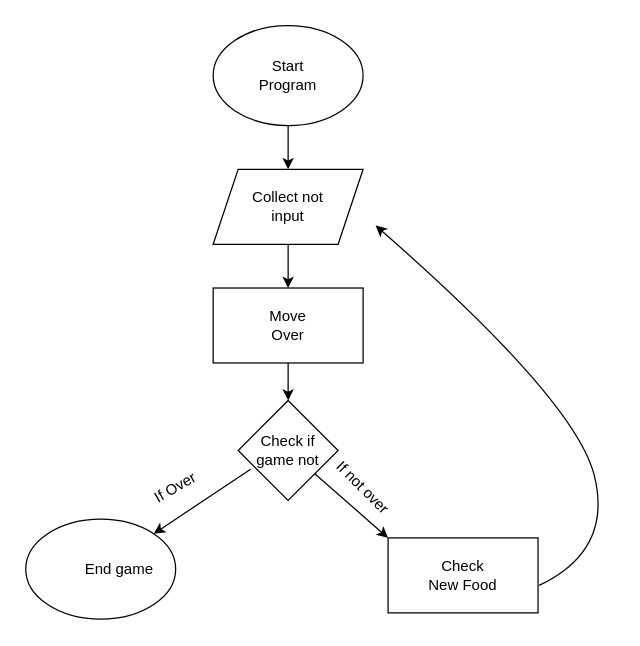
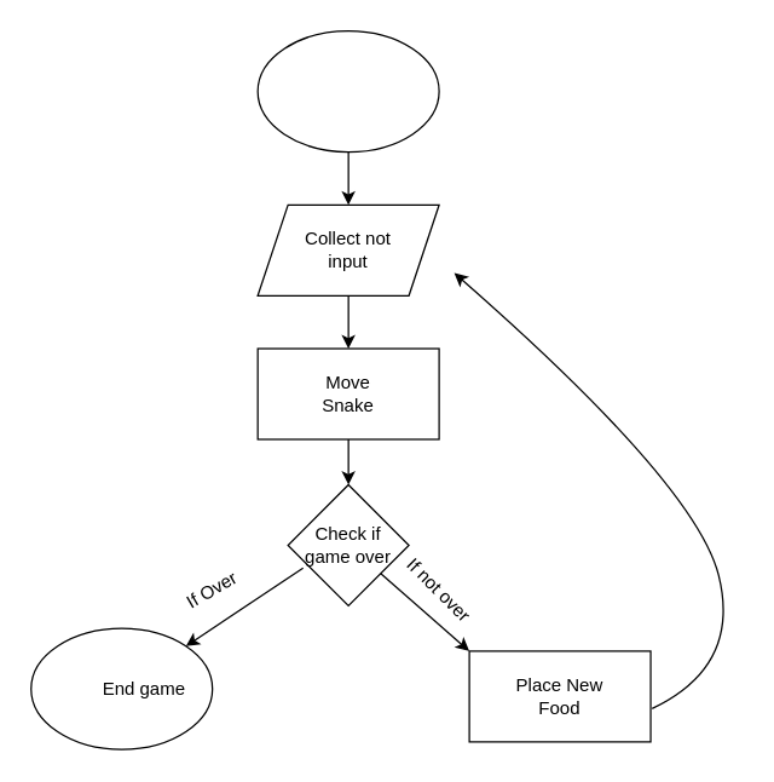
  <mxCell id="0" />
  <mxCell id="1" parent="0" />
  <mxCell id="2" value="" style="ellipse;whiteSpace=wrap;html=1;" vertex="1" parent="1"><mxGeometry x="170" y="20" width="120" height="80" as="geometry" /></mxCell>
- <mxCell id="3" value="Start Program" style="text;html=1;strokeColor=none;fillColor=none;align=center;verticalAlign=middle;whiteSpace=wrap;rounded=0;" vertex="1" parent="1"><mxGeometry x="200" y="45" width="60" height="30" as="geometry" /></mxCell>
  <mxCell id="4" value="" style="rhombus;whiteSpace=wrap;html=1;" vertex="1" parent="1"><mxGeometry x="190" y="320" width="80" height="80" as="geometry" /></mxCell>
  <mxCell id="5" value="" style="rounded=0;whiteSpace=wrap;html=1;" vertex="1" parent="1"><mxGeometry x="170" y="230" width="120" height="60" as="geometry" /></mxCell>
- <mxCell id="6" value="Move Over" style="text;html=1;strokeColor=none;fillColor=none;align=center;verticalAlign=middle;whiteSpace=wrap;rounded=0;" vertex="1" parent="1"><mxGeometry x="200" y="245" width="60" height="30" as="geometry" /></mxCell>
+ <mxCell id="6" value="Move Snake" style="text;html=1;strokeColor=none;fillColor=none;align=center;verticalAlign=middle;whiteSpace=wrap;rounded=0;" vertex="1" parent="1"><mxGeometry x="200" y="245" width="60" height="30" as="geometry" /></mxCell>
  <mxCell id="7" value="" style="shape=parallelogram;perimeter=parallelogramPerimeter;whiteSpace=wrap;html=1;fixedSize=1;" vertex="1" parent="1"><mxGeometry x="170" y="135" width="120" height="60" as="geometry" /></mxCell>
  <mxCell id="8" value="Collect not input" style="text;html=1;strokeColor=none;fillColor=none;align=center;verticalAlign=middle;whiteSpace=wrap;rounded=0;" vertex="1" parent="1"><mxGeometry x="200" y="150" width="60" height="30" as="geometry" /></mxCell>
- <mxCell id="9" value="Check if game not" style="text;html=1;strokeColor=none;fillColor=none;align=center;verticalAlign=middle;whiteSpace=wrap;rounded=0;" vertex="1" parent="1"><mxGeometry x="200" y="345" width="60" height="30" as="geometry" /></mxCell>
+ <mxCell id="9" value="Check if game over" style="text;html=1;strokeColor=none;fillColor=none;align=center;verticalAlign=middle;whiteSpace=wrap;rounded=0;" vertex="1" parent="1"><mxGeometry x="200" y="345" width="60" height="30" as="geometry" /></mxCell>
  <mxCell id="10" value="" style="ellipse;whiteSpace=wrap;html=1;" vertex="1" parent="1"><mxGeometry x="20" y="415" width="120" height="80" as="geometry" /></mxCell>
  <mxCell id="11" value="End game" style="text;html=1;strokeColor=none;fillColor=none;align=center;verticalAlign=middle;whiteSpace=wrap;rounded=0;" vertex="1" parent="1"><mxGeometry x="65" y="440" width="60" height="30" as="geometry" /></mxCell>
  <mxCell id="12" value="" style="rounded=0;whiteSpace=wrap;html=1;" vertex="1" parent="1"><mxGeometry x="310" y="430" width="120" height="60" as="geometry" /></mxCell>
- <mxCell id="13" value="Check New Food" style="text;html=1;strokeColor=none;fillColor=none;align=center;verticalAlign=middle;whiteSpace=wrap;rounded=0;" vertex="1" parent="1"><mxGeometry x="340" y="445" width="60" height="30" as="geometry" /></mxCell>
+ <mxCell id="13" value="Place New Food" style="text;html=1;strokeColor=none;fillColor=none;align=center;verticalAlign=middle;whiteSpace=wrap;rounded=0;" vertex="1" parent="1"><mxGeometry x="340" y="445" width="60" height="30" as="geometry" /></mxCell>
  <mxCell id="14" value="" style="endArrow=classic;html=1;rounded=0;exitX=0.5;exitY=1;exitDx=0;exitDy=0;entryX=0.5;entryY=0;entryDx=0;entryDy=0;" edge="1" parent="1" source="2" target="7"><mxGeometry width="50" height="50" relative="1" as="geometry"><mxPoint x="210" y="140" as="sourcePoint" /><mxPoint x="210" y="210" as="targetPoint" /></mxGeometry></mxCell>
  <mxCell id="15" value="" style="endArrow=classic;html=1;rounded=0;exitX=0.5;exitY=1;exitDx=0;exitDy=0;" edge="1" parent="1" source="7"><mxGeometry width="50" height="50" relative="1" as="geometry"><mxPoint x="230" y="209.289" as="sourcePoint" /><mxPoint x="230" y="230" as="targetPoint" /></mxGeometry></mxCell>
  <mxCell id="16" value="" style="endArrow=classic;html=1;rounded=0;exitX=0.5;exitY=1;exitDx=0;exitDy=0;entryX=0.5;entryY=0;entryDx=0;entryDy=0;" edge="1" parent="1" source="5" target="4"><mxGeometry width="50" height="50" relative="1" as="geometry"><mxPoint x="210" y="340" as="sourcePoint" /><mxPoint x="210" y="420" as="targetPoint" /></mxGeometry></mxCell>
  <mxCell id="17" value="" style="endArrow=classic;html=1;rounded=0;exitX=0;exitY=1;exitDx=0;exitDy=0;" edge="1" parent="1" source="9" target="10"><mxGeometry width="50" height="50" relative="1" as="geometry"><mxPoint x="170" y="420" as="sourcePoint" /><mxPoint x="220" y="370" as="targetPoint" /></mxGeometry></mxCell>
  <mxCell id="18" value="If Over" style="text;html=1;strokeColor=none;fillColor=none;align=center;verticalAlign=middle;whiteSpace=wrap;rounded=0;rotation=-30;" vertex="1" parent="1"><mxGeometry x="110" y="375" width="60" height="30" as="geometry" /></mxCell>
  <mxCell id="19" value="" style="endArrow=classic;html=1;rounded=0;entryX=0;entryY=0;entryDx=0;entryDy=0;" edge="1" parent="1" source="4" target="12"><mxGeometry width="50" height="50" relative="1" as="geometry"><mxPoint x="260" y="420" as="sourcePoint" /><mxPoint x="310" y="420" as="targetPoint" /></mxGeometry></mxCell>
  <mxCell id="20" value="If not over" style="text;html=1;strokeColor=none;fillColor=none;align=center;verticalAlign=middle;whiteSpace=wrap;rounded=0;rotation=45;" vertex="1" parent="1"><mxGeometry x="260" y="375" width="60" height="30" as="geometry" /></mxCell>
  <mxCell id="21" value="" style="curved=1;endArrow=classic;html=1;rounded=0;exitX=1.008;exitY=0.633;exitDx=0;exitDy=0;exitPerimeter=0;" edge="1" parent="1" source="12"><mxGeometry width="50" height="50" relative="1" as="geometry"><mxPoint x="450" y="460" as="sourcePoint" /><mxPoint x="300" y="180" as="targetPoint" /><Array as="points"><mxPoint x="490" y="440" /><mxPoint x="460" y="320" /></Array></mxGeometry></mxCell>
